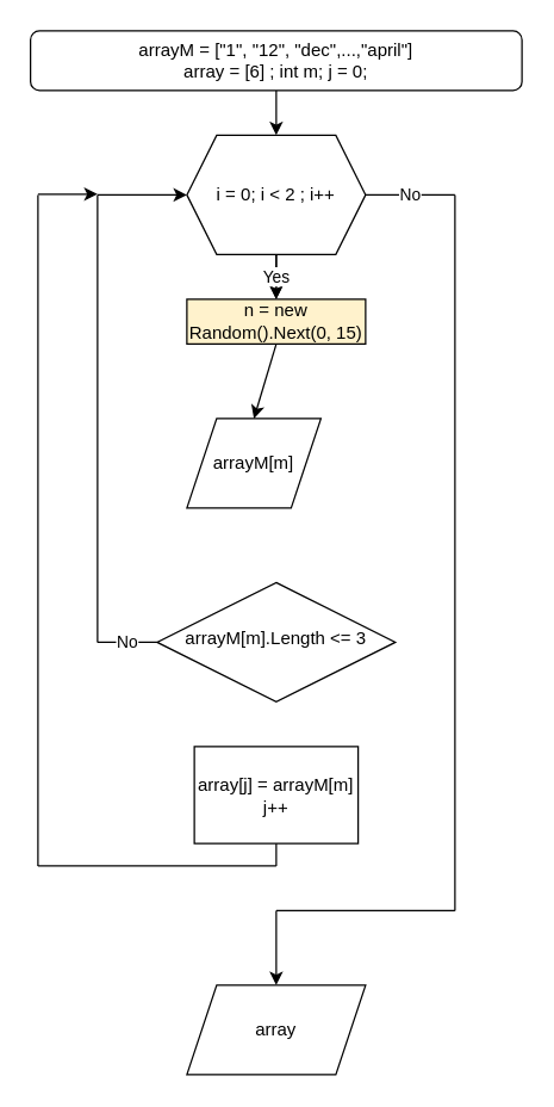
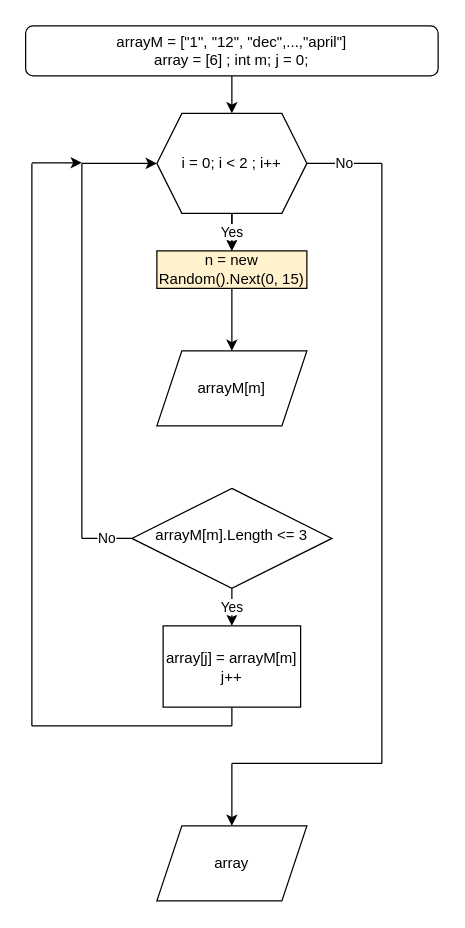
  <mxCell id="0" />
  <mxCell id="1" parent="0" />
  <mxCell id="2" value="arrayM = [&quot;1&quot;, &quot;12&quot;, &quot;dec&quot;,...,&quot;april&quot;]&lt;br&gt;array = [6] ; int m; j = 0;" style="rounded=1;whiteSpace=wrap;html=1;fontSize=12;glass=0;strokeWidth=1;shadow=0;" parent="1" vertex="1"><mxGeometry x="20" y="20" width="330" height="40" as="geometry" /></mxCell>
+ <mxCell id="3" value="Yes" style="edgeStyle=orthogonalEdgeStyle;rounded=0;orthogonalLoop=1;jettySize=auto;html=1;" edge="1" parent="1" source="4" target="8"><mxGeometry relative="1" as="geometry" /></mxCell>
  <mxCell id="4" value="arrayM[m].Length &amp;lt;= 3" style="rhombus;whiteSpace=wrap;html=1;shadow=0;fontFamily=Helvetica;fontSize=12;align=center;strokeWidth=1;spacing=6;spacingTop=-4;" parent="1" vertex="1"><mxGeometry x="105" y="390" width="160" height="80" as="geometry" /></mxCell>
  <mxCell id="5" value="" style="edgeStyle=orthogonalEdgeStyle;rounded=0;orthogonalLoop=1;jettySize=auto;html=1;" edge="1" parent="1" source="6" target="9"><mxGeometry relative="1" as="geometry" /></mxCell>
  <mxCell id="6" value="i = 0; i &amp;lt; 2 ; i++" style="shape=hexagon;perimeter=hexagonPerimeter2;whiteSpace=wrap;html=1;fixedSize=1;" vertex="1" parent="1"><mxGeometry x="125" y="90" width="120" height="80" as="geometry" /></mxCell>
- <mxCell id="7" value="arrayM[m]" style="shape=parallelogram;perimeter=parallelogramPerimeter;whiteSpace=wrap;html=1;fixedSize=1;" vertex="1" parent="1"><mxGeometry x="125" y="280" width="90" height="60" as="geometry" /></mxCell>
+ <mxCell id="7" value="arrayM[m]" style="shape=parallelogram;perimeter=parallelogramPerimeter;whiteSpace=wrap;html=1;fixedSize=1;" vertex="1" parent="1"><mxGeometry x="125" y="280" width="120" height="60" as="geometry" /></mxCell>
  <mxCell id="8" value="array[j] = arrayM[m]&lt;br&gt;j++" style="rounded=0;whiteSpace=wrap;html=1;" vertex="1" parent="1"><mxGeometry x="130" y="500" width="110" height="65" as="geometry" /></mxCell>
  <mxCell id="9" value="n = new Random().Next(0, 15)" style="rounded=0;whiteSpace=wrap;html=1;fillColor=#fff2cc;" vertex="1" parent="1"><mxGeometry x="125" y="200" width="120" height="30" as="geometry" /></mxCell>
  <mxCell id="10" value="" style="endArrow=none;html=1;rounded=0;entryX=0.5;entryY=1;entryDx=0;entryDy=0;" edge="1" parent="1" target="8"><mxGeometry width="50" height="50" relative="1" as="geometry"><mxPoint x="185" y="580" as="sourcePoint" /><mxPoint x="185" y="290" as="targetPoint" /></mxGeometry></mxCell>
  <mxCell id="11" value="" style="endArrow=none;html=1;rounded=0;" edge="1" parent="1"><mxGeometry width="50" height="50" relative="1" as="geometry"><mxPoint x="25" y="580" as="sourcePoint" /><mxPoint x="185" y="580" as="targetPoint" /></mxGeometry></mxCell>
  <mxCell id="12" value="" style="endArrow=classic;html=1;rounded=0;exitX=0.5;exitY=1;exitDx=0;exitDy=0;entryX=0.5;entryY=0;entryDx=0;entryDy=0;" edge="1" parent="1" source="2" target="6"><mxGeometry width="50" height="50" relative="1" as="geometry"><mxPoint x="135" y="340" as="sourcePoint" /><mxPoint x="185" y="290" as="targetPoint" /></mxGeometry></mxCell>
  <mxCell id="13" value="Yes" style="endArrow=classic;html=1;rounded=0;entryX=0.5;entryY=0;entryDx=0;entryDy=0;" edge="1" parent="1" target="9"><mxGeometry width="50" height="50" relative="1" as="geometry"><mxPoint x="185" y="170" as="sourcePoint" /><mxPoint x="195" y="100" as="targetPoint" /></mxGeometry></mxCell>
  <mxCell id="14" value="" style="endArrow=classic;html=1;rounded=0;exitX=0.5;exitY=1;exitDx=0;exitDy=0;entryX=0.5;entryY=0;entryDx=0;entryDy=0;" edge="1" parent="1" source="9" target="7"><mxGeometry width="50" height="50" relative="1" as="geometry"><mxPoint x="205" y="80" as="sourcePoint" /><mxPoint x="205" y="110" as="targetPoint" /></mxGeometry></mxCell>
  <mxCell id="15" value="" style="endArrow=classic;html=1;rounded=0;entryX=0;entryY=0.5;entryDx=0;entryDy=0;" edge="1" parent="1" target="6"><mxGeometry width="50" height="50" relative="1" as="geometry"><mxPoint x="65" y="130" as="sourcePoint" /><mxPoint x="205" y="300" as="targetPoint" /><Array as="points" /></mxGeometry></mxCell>
  <mxCell id="16" value="No" style="endArrow=none;html=1;rounded=0;entryX=0;entryY=0.5;entryDx=0;entryDy=0;" edge="1" parent="1" target="4"><mxGeometry width="50" height="50" relative="1" as="geometry"><mxPoint x="65" y="430" as="sourcePoint" /><mxPoint x="185" y="290" as="targetPoint" /></mxGeometry></mxCell>
  <mxCell id="17" value="" style="endArrow=none;html=1;rounded=0;" edge="1" parent="1"><mxGeometry width="50" height="50" relative="1" as="geometry"><mxPoint x="65" y="430" as="sourcePoint" /><mxPoint x="65" y="130" as="targetPoint" /></mxGeometry></mxCell>
  <mxCell id="18" value="" style="endArrow=none;html=1;rounded=0;" edge="1" parent="1"><mxGeometry width="50" height="50" relative="1" as="geometry"><mxPoint x="25" y="580" as="sourcePoint" /><mxPoint x="25" y="130" as="targetPoint" /></mxGeometry></mxCell>
  <mxCell id="19" value="" style="endArrow=classic;html=1;rounded=0;" edge="1" parent="1"><mxGeometry width="50" height="50" relative="1" as="geometry"><mxPoint x="25" y="129.5" as="sourcePoint" /><mxPoint x="65" y="129.5" as="targetPoint" /></mxGeometry></mxCell>
  <mxCell id="20" value="No" style="endArrow=none;html=1;rounded=0;exitX=1;exitY=0.5;exitDx=0;exitDy=0;" edge="1" parent="1" source="6"><mxGeometry width="50" height="50" relative="1" as="geometry"><mxPoint x="35" y="590" as="sourcePoint" /><mxPoint x="305" y="130" as="targetPoint" /></mxGeometry></mxCell>
  <mxCell id="21" value="" style="endArrow=none;html=1;rounded=0;" edge="1" parent="1"><mxGeometry width="50" height="50" relative="1" as="geometry"><mxPoint x="305" y="610" as="sourcePoint" /><mxPoint x="305" y="130" as="targetPoint" /></mxGeometry></mxCell>
  <mxCell id="22" value="" style="endArrow=none;html=1;rounded=0;" edge="1" parent="1"><mxGeometry width="50" height="50" relative="1" as="geometry"><mxPoint x="185" y="610" as="sourcePoint" /><mxPoint x="305" y="610" as="targetPoint" /></mxGeometry></mxCell>
  <mxCell id="23" value="" style="edgeStyle=orthogonalEdgeStyle;rounded=0;orthogonalLoop=1;jettySize=auto;html=1;" edge="1" parent="1"><mxGeometry relative="1" as="geometry"><mxPoint x="185" y="610" as="sourcePoint" /><mxPoint x="185" y="660" as="targetPoint" /></mxGeometry></mxCell>
  <mxCell id="24" value="array" style="shape=parallelogram;perimeter=parallelogramPerimeter;whiteSpace=wrap;html=1;fixedSize=1;" vertex="1" parent="1"><mxGeometry x="125" y="660" width="120" height="60" as="geometry" /></mxCell>
